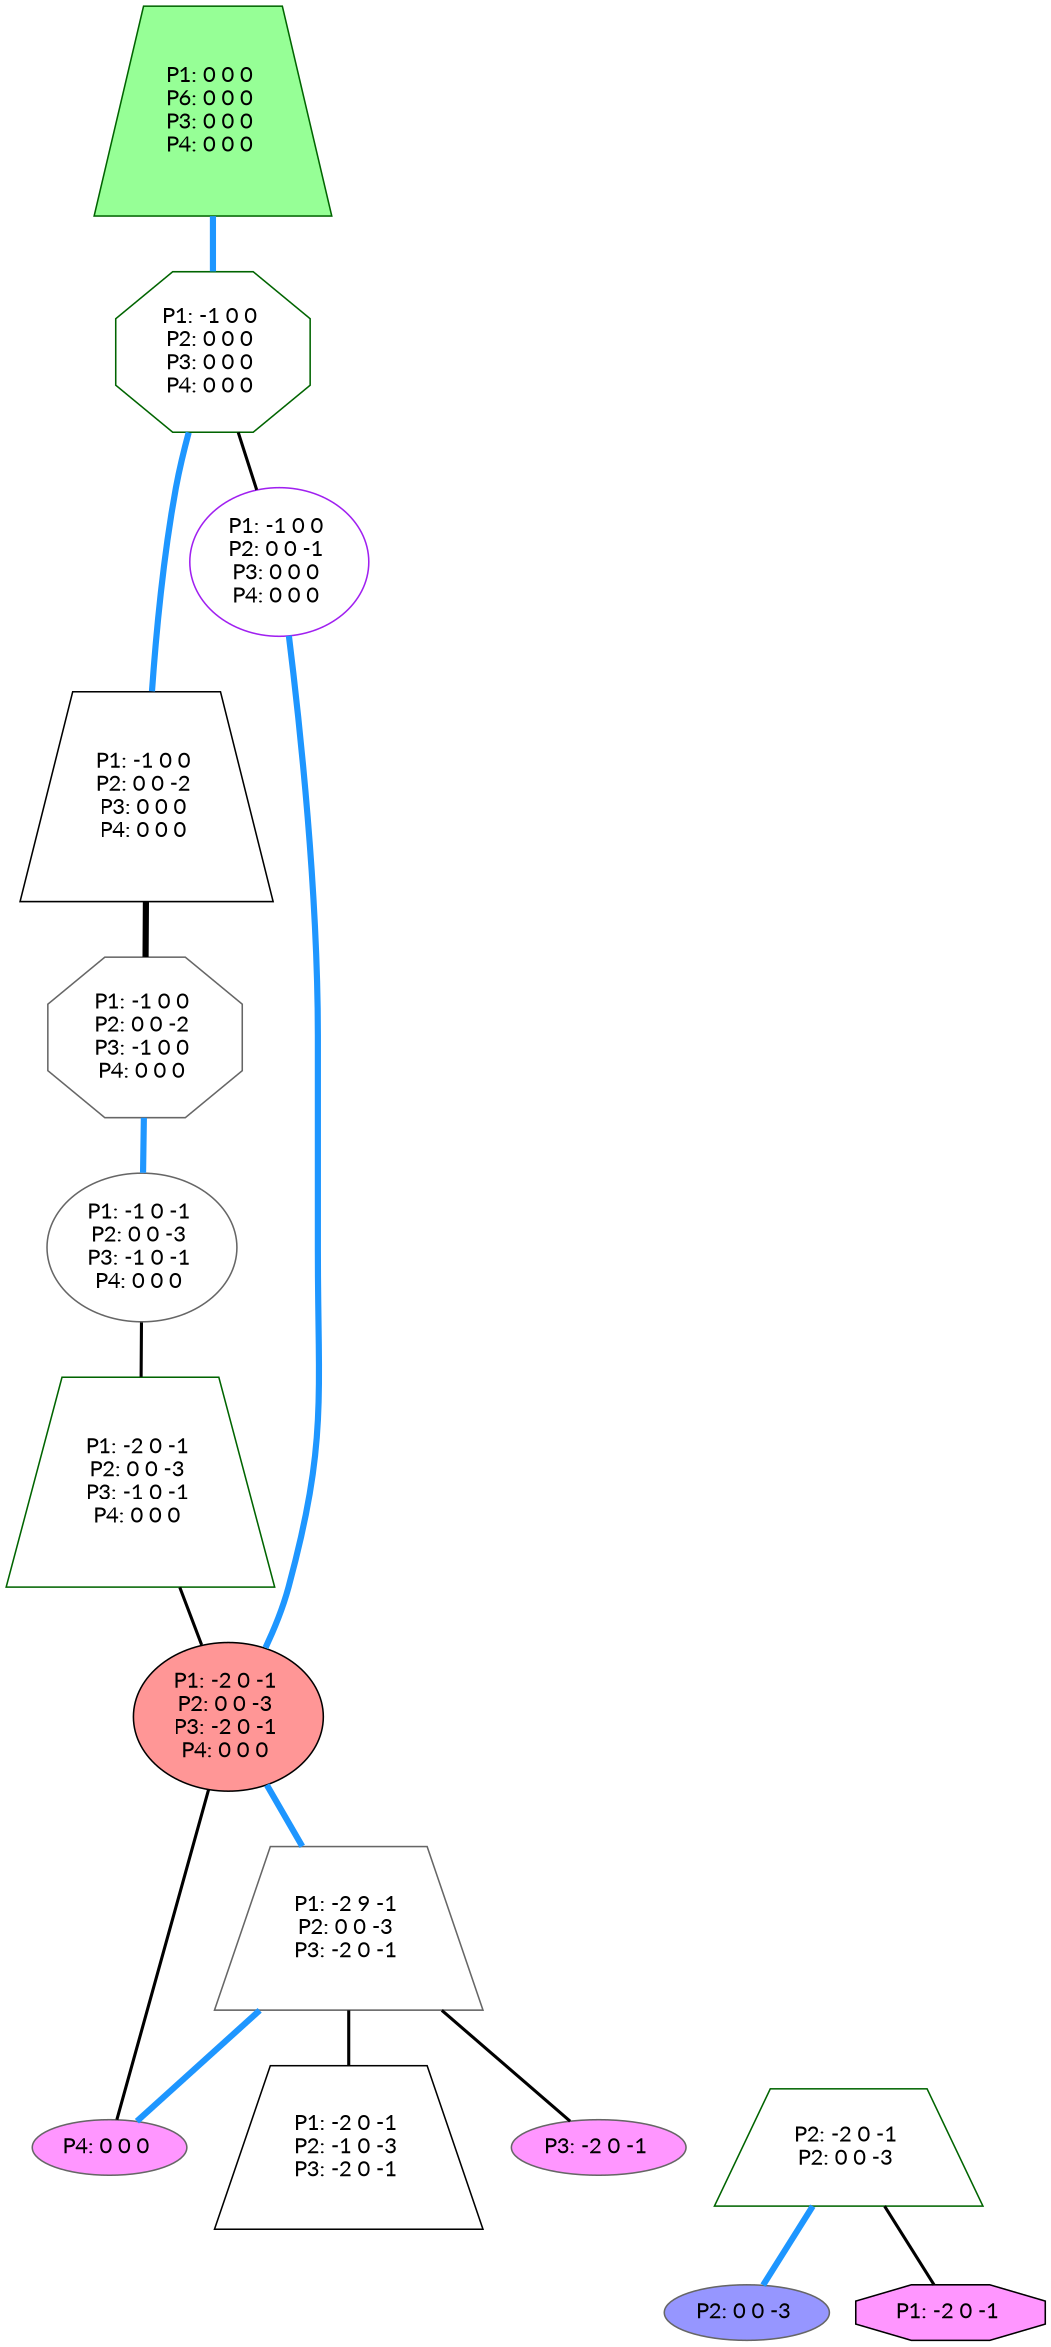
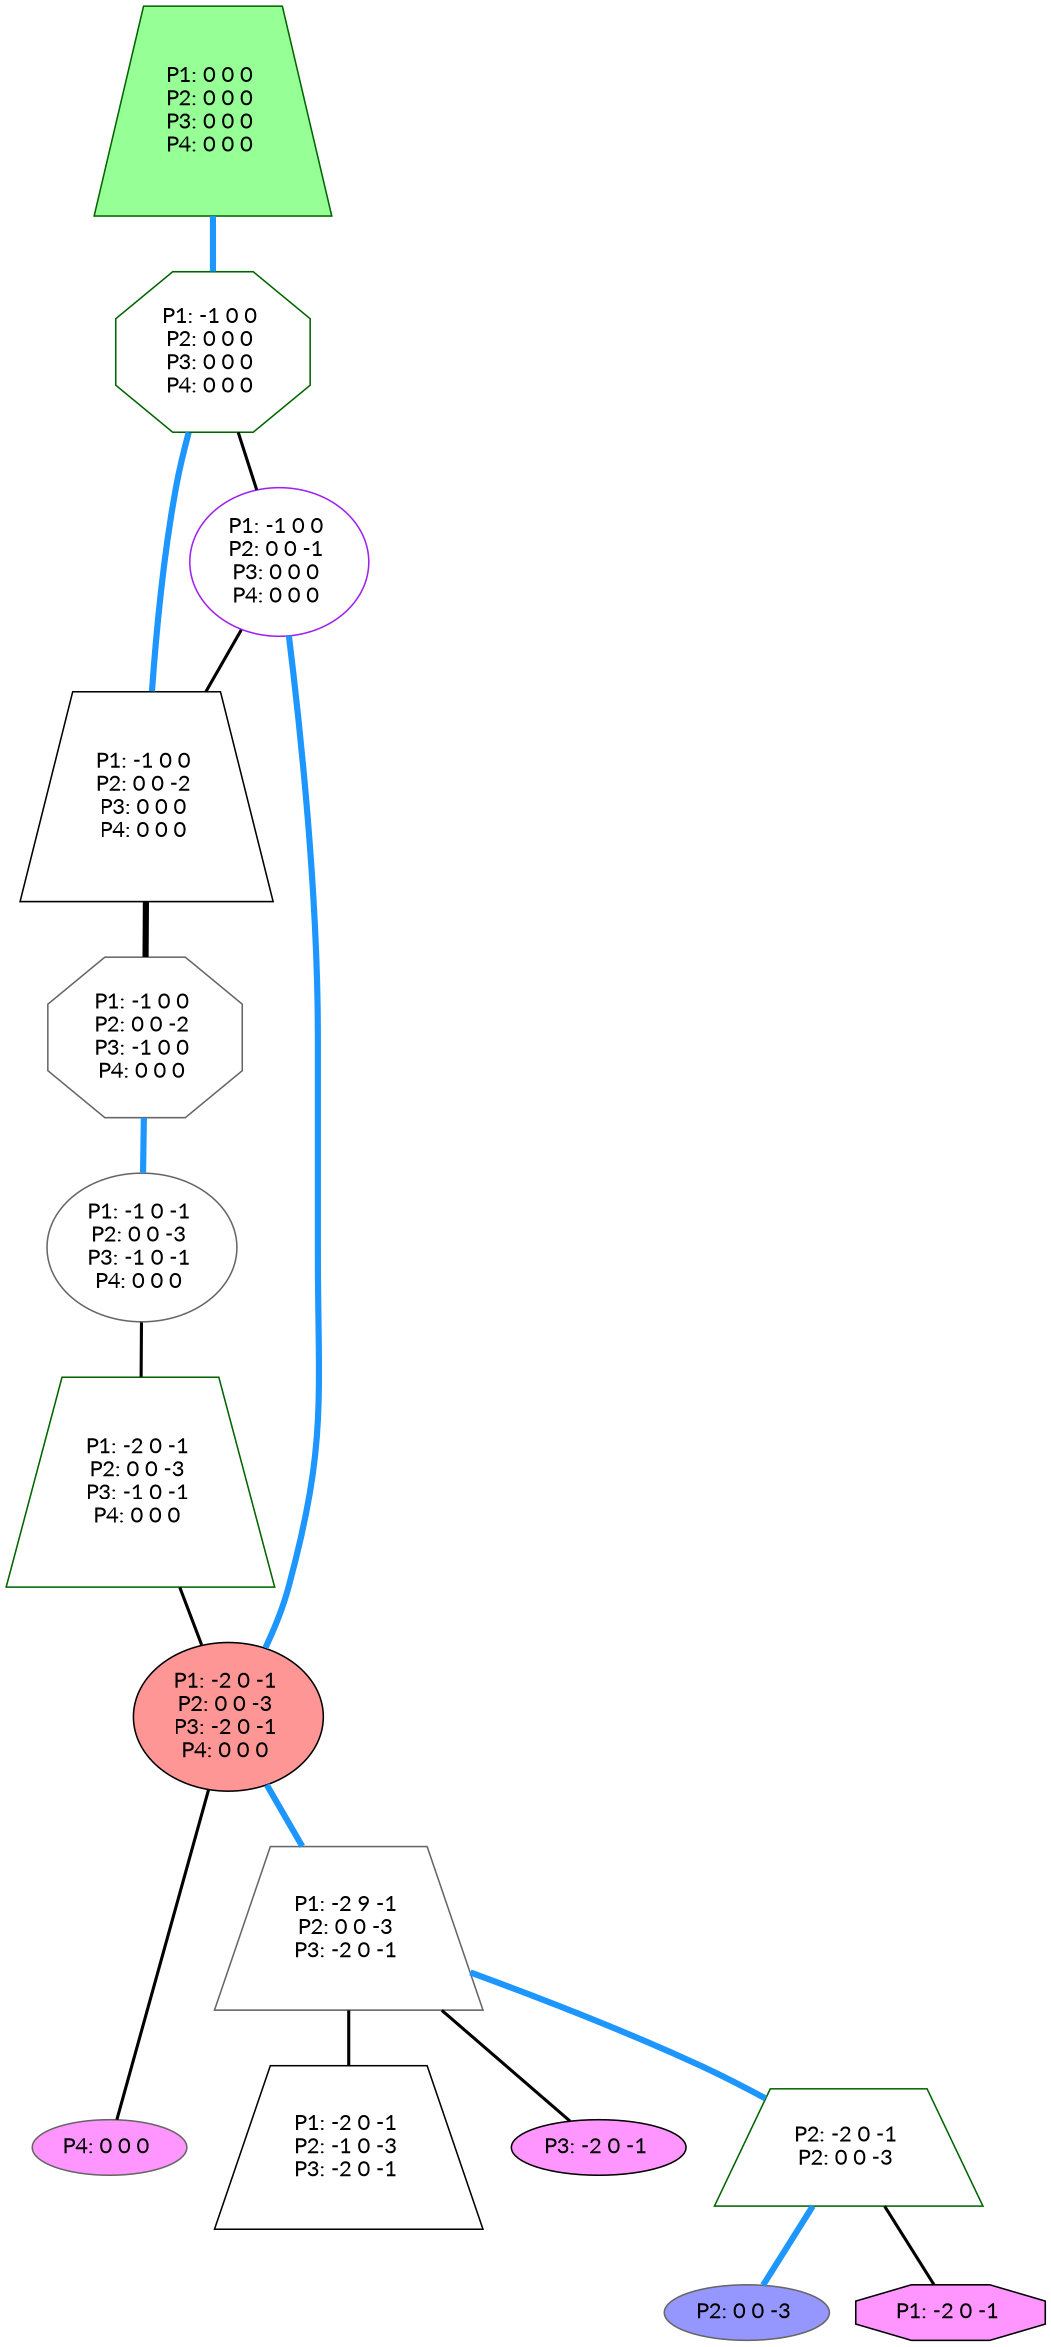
  graph {
    color=black
    fontname=Lato
    node [color=gray40 fontname=Lato shape=trapezium]
    edge [color=black fontname=Lato style=bold]
-   n1 [color=darkgreen fillcolor="#96FF96" label="P1: 0 0 0 \nP6: 0 0 0 \nP3: 0 0 0 \nP4: 0 0 0 \n" style=filled]
+   n1 [color=darkgreen fillcolor="#96FF96" label="P1: 0 0 0 \nP2: 0 0 0 \nP3: 0 0 0 \nP4: 0 0 0 \n" style=filled]
    n2 [color=darkgreen label="P1: -1 0 0 \nP2: 0 0 0 \nP3: 0 0 0 \nP4: 0 0 0 \n" shape=octagon]
    n3 [color=purple label="P1: -1 0 0 \nP2: 0 0 -1 \nP3: 0 0 0 \nP4: 0 0 0 \n" shape=ellipse]
    n4 [color=black label="P1: -1 0 0 \nP2: 0 0 -2 \nP3: 0 0 0 \nP4: 0 0 0 \n"]
    n5 [color=black fillcolor="#FF9696" label="P1: -2 0 -1 \nP2: 0 0 -3 \nP3: -2 0 -1 \nP4: 0 0 0 \n" shape=ellipse style=filled]
    n6 [label="P1: -1 0 0 \nP2: 0 0 -2 \nP3: -1 0 0 \nP4: 0 0 0 \n" shape=octagon]
    n7 [label="P1: -1 0 -1 \nP2: 0 0 -3 \nP3: -1 0 -1 \nP4: 0 0 0 \n" shape=ellipse]
    n8 [color=darkgreen label="P1: -2 0 -1 \nP2: 0 0 -3 \nP3: -1 0 -1 \nP4: 0 0 0 \n"]
    n9 [fillcolor="#FF96FF" label="P4: 0 0 0 \n" shape=ellipse style=filled]
    n10 [label="P1: -2 9 -1 \nP2: 0 0 -3 \nP3: -2 0 -1 \n"]
    n11 [color=black label="P1: -2 0 -1 \nP2: -1 0 -3 \nP3: -2 0 -1 \n"]
-   n12 [fillcolor="#FF96FF" label="P3: -2 0 -1 \n" shape=ellipse style=filled]
+   n12 [color=black fillcolor="#FF96FF" label="P3: -2 0 -1 \n" shape=ellipse style=filled]
    n13 [color=darkgreen label="P2: -2 0 -1 \nP2: 0 0 -3 \n"]
    n14 [fillcolor="#9696FF" label="P2: 0 0 -3 \n" shape=ellipse style=filled]
    n15 [color=black fillcolor="#FF96FF" label="P1: -2 0 -1 \n" shape=octagon style=filled]
    n1 -- n2 [color="#1E96FF" penwidth=4.0]
    n2 -- n3
    n2 -- n4 [color="#1E96FF" penwidth=4.0]
+   n3 -- n4
    n3 -- n5 [color="#1E96FF" penwidth=4.0]
    n4 -- n6 [penwidth=4.0]
    n5 -- n9
    n5 -- n10 [color="#1E96FF" penwidth=4.0]
    n6 -- n7 [color="#1E96FF" penwidth=4.0]
    n7 -- n8
    n8 -- n5
    n10 -- n11
    n10 -- n12
-   n10 -- n9 [color="#1E96FF" penwidth=4.0]
+   n10 -- n13 [color="#1E96FF" penwidth=4.0]
    n13 -- n14 [color="#1E96FF" penwidth=4.0]
    n13 -- n15
  }
